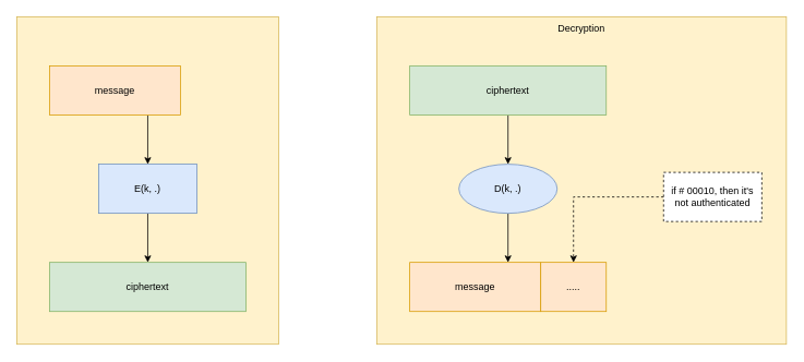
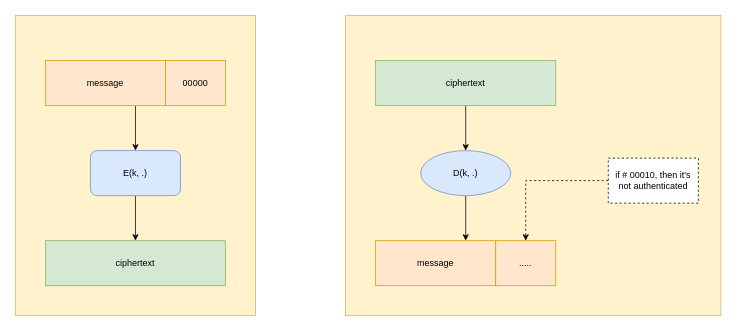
  <mxCell id="0" />
  <mxCell id="1" parent="0" />
  <mxCell id="2" value="" style="rounded=0;whiteSpace=wrap;html=1;fillColor=#fff2cc;strokeColor=#d6b656;" vertex="1" parent="1"><mxGeometry x="460" y="20" width="500" height="400" as="geometry" /></mxCell>
  <mxCell id="3" value="" style="rounded=0;whiteSpace=wrap;html=1;fillColor=#fff2cc;strokeColor=#d6b656;" vertex="1" parent="1"><mxGeometry x="20" y="20" width="320" height="400" as="geometry" /></mxCell>
  <mxCell id="4" style="edgeStyle=orthogonalEdgeStyle;rounded=0;orthogonalLoop=1;jettySize=auto;html=1;exitX=0.75;exitY=1;exitDx=0;exitDy=0;entryX=0.5;entryY=0;entryDx=0;entryDy=0;" edge="1" parent="1" source="5" target="8"><mxGeometry relative="1" as="geometry" /></mxCell>
  <mxCell id="5" value="message" style="rounded=0;whiteSpace=wrap;html=1;fillColor=#ffe6cc;strokeColor=#d79b00;" vertex="1" parent="1"><mxGeometry x="60" y="80" width="160" height="60" as="geometry" /></mxCell>
+ <mxCell id="6" value="00000" style="rounded=0;whiteSpace=wrap;html=1;fillColor=#ffe6cc;strokeColor=#d79b00;" vertex="1" parent="1"><mxGeometry x="220" y="80" width="80" height="60" as="geometry" /></mxCell>
  <mxCell id="7" value="" style="edgeStyle=orthogonalEdgeStyle;rounded=0;orthogonalLoop=1;jettySize=auto;html=1;" edge="1" parent="1" source="8" target="9"><mxGeometry relative="1" as="geometry" /></mxCell>
- <mxCell id="8" value="E(k, .)" style="rounded=0;whiteSpace=wrap;html=1;fillColor=#dae8fc;strokeColor=#6c8ebf;" vertex="1" parent="1"><mxGeometry x="120" y="200" width="120" height="60" as="geometry" /></mxCell>
+ <mxCell id="8" value="E(k, .)" style="whiteSpace=wrap;html=1;fillColor=#dae8fc;strokeColor=#6c8ebf;rounded=1;" vertex="1" parent="1"><mxGeometry x="120" y="200" width="120" height="60" as="geometry" /></mxCell>
  <mxCell id="9" value="ciphertext" style="rounded=0;whiteSpace=wrap;html=1;fillColor=#d5e8d4;strokeColor=#82b366;" vertex="1" parent="1"><mxGeometry x="60" y="320" width="240" height="60" as="geometry" /></mxCell>
  <mxCell id="10" value="" style="edgeStyle=orthogonalEdgeStyle;rounded=0;orthogonalLoop=1;jettySize=auto;html=1;" edge="1" parent="1" source="11" target="13"><mxGeometry relative="1" as="geometry" /></mxCell>
  <mxCell id="11" value="ciphertext" style="rounded=0;whiteSpace=wrap;html=1;fillColor=#d5e8d4;strokeColor=#82b366;" vertex="1" parent="1"><mxGeometry x="500" y="80" width="240" height="60" as="geometry" /></mxCell>
  <mxCell id="12" value="" style="edgeStyle=orthogonalEdgeStyle;rounded=0;orthogonalLoop=1;jettySize=auto;html=1;entryX=0.75;entryY=0;entryDx=0;entryDy=0;" edge="1" parent="1" source="13" target="14"><mxGeometry relative="1" as="geometry" /></mxCell>
  <mxCell id="13" value="D(k, .)" style="ellipse;whiteSpace=wrap;html=1;fillColor=#dae8fc;strokeColor=#6c8ebf;" vertex="1" parent="1"><mxGeometry x="560" y="200" width="120" height="60" as="geometry" /></mxCell>
  <mxCell id="14" value="message" style="rounded=0;whiteSpace=wrap;html=1;fillColor=#ffe6cc;strokeColor=#d79b00;" vertex="1" parent="1"><mxGeometry x="500" y="320" width="160" height="60" as="geometry" /></mxCell>
  <mxCell id="15" value="....." style="rounded=0;whiteSpace=wrap;html=1;fillColor=#ffe6cc;strokeColor=#d79b00;" vertex="1" parent="1"><mxGeometry x="660" y="320" width="80" height="60" as="geometry" /></mxCell>
  <mxCell id="16" style="edgeStyle=orthogonalEdgeStyle;rounded=0;orthogonalLoop=1;jettySize=auto;html=1;exitX=0;exitY=0.5;exitDx=0;exitDy=0;entryX=0.5;entryY=0;entryDx=0;entryDy=0;dashed=1;" edge="1" parent="1" source="17" target="15"><mxGeometry relative="1" as="geometry" /></mxCell>
  <mxCell id="17" value="if # 00010, then it's not authenticated" style="rounded=0;whiteSpace=wrap;html=1;dashed=1;" vertex="1" parent="1"><mxGeometry x="810" y="210" width="120" height="60" as="geometry" /></mxCell>
- <mxCell id="18" value="Decryption" style="text;html=1;align=center;verticalAlign=middle;whiteSpace=wrap;rounded=0;" vertex="1" parent="1"><mxGeometry x="680" y="20" width="60" height="30" as="geometry" /></mxCell>
